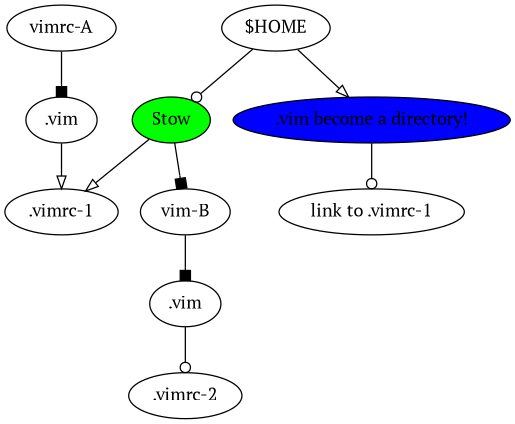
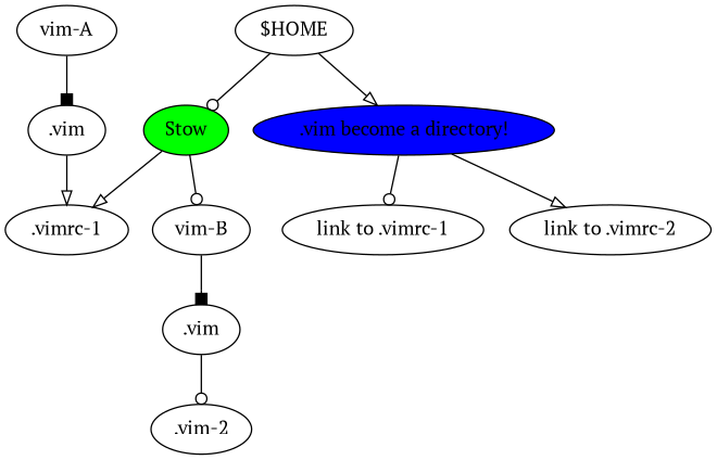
  digraph {
    fontname="PT Serif"
    node [fontname="PT Serif"]
    edge [arrowhead=onormal fontname="PT Serif"]
    Stow [fillcolor=green style=filled]
    "vim-B"
    ".vimrc-1"
    "$HOME"
    ".vim become a directory!" [fillcolor=blue style=filled]
    "link to .vimrc-1"
+   "link to .vimrc-2"
    n8 [label=".vim"]
-   "vim-A" [label="vimrc-A"]
+   "vim-A"
    n10 [label=".vim"]
-   ".vimrc-2"
-   Stow -> "vim-B" [arrowhead=box]
+   ".vimrc-2" [label=".vim-2"]
+   Stow -> "vim-B" [arrowhead=odot]
    Stow -> ".vimrc-1"
    "vim-B" -> n10 [arrowhead=box]
    "$HOME" -> Stow [arrowhead=odot]
    "$HOME" -> ".vim become a directory!"
    ".vim become a directory!" -> "link to .vimrc-1" [arrowhead=odot]
+   ".vim become a directory!" -> "link to .vimrc-2"
    n8 -> ".vimrc-1"
    "vim-A" -> n8 [arrowhead=box]
    n10 -> ".vimrc-2" [arrowhead=odot]
  }
